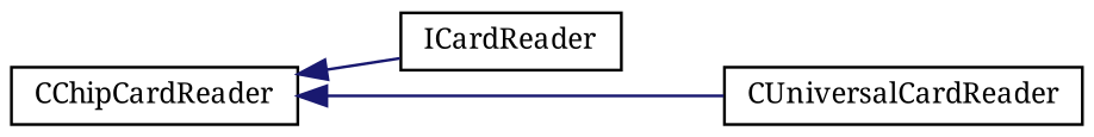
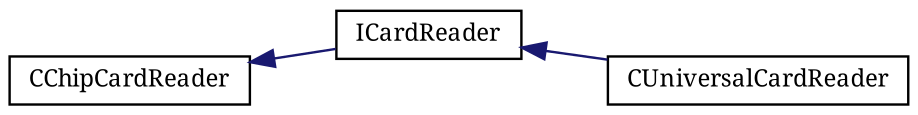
  digraph {
    fontname="Noto Serif"
    rankdir=LR
    node [color=black fillcolor=white fontname="Noto Serif" fontsize=10 shape=record style=filled]
    edge [color=midnightblue dir=back fontname="Noto Serif" fontsize=10 labelfontname=Helvetica labelfontsize=10 style=solid]
    n1 [height=0.2 label=ICardReader width=0.4]
    n2 [height=0.2 label=CUniversalCardReader width=0.4]
    n3 [height=0.2 label=CChipCardReader width=0.4]
-   n3 -> n2
+   n1 -> n2
    n3 -> n1
  }
